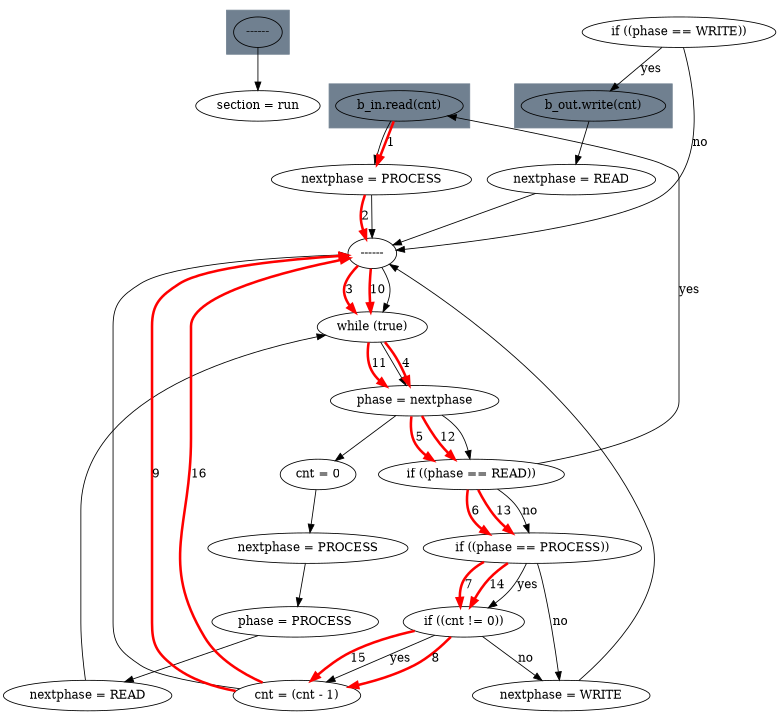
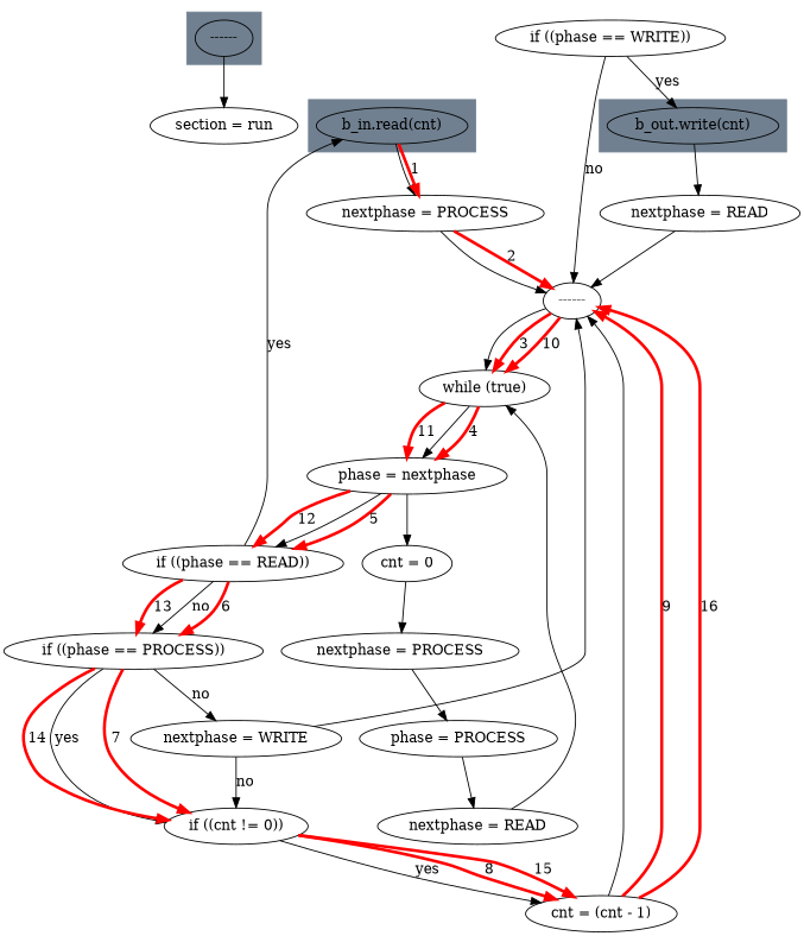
  digraph {
    rankdir=TD
    n1 [label="------"]
    n2 [label="b_in.read(cnt)"]
    n3 [label="b_out.write(cnt)"]
    n4 [label="section = run"]
    n5 [label="nextphase = PROCESS"]
    n6 [label="nextphase = READ"]
    n7 [label="cnt = 0"]
    n8 [label="nextphase = PROCESS"]
    n9 [label="phase = PROCESS"]
    n10 [label="nextphase = READ"]
    n11 [label="while (true)"]
    n12 [label="phase = nextphase"]
    n13 [label="if ((phase == READ))"]
    n14 [label="if ((phase == PROCESS))"]
    n15 [label="if ((cnt != 0))"]
    n16 [label="nextphase = WRITE"]
    n17 [label="------"]
    n18 [label="cnt = (cnt - 1)"]
    n19 [label="if ((phase == WRITE))"]
    subgraph cluster_1 {
      color=slategray
      style=filled
      n1
    }
    subgraph cluster_2 {
      color=slategray
      style=filled
      n2
    }
    subgraph cluster_3 {
      color=slategray
      style=filled
      n3
    }
    n1 -> n4
    n2 -> n5
    n2 -> n5 [color=red label=1 penwidth=3.0]
    n3 -> n6
    n5 -> n17
    n5 -> n17 [color=red label=2 penwidth=3.0]
    n6 -> n17
    n7 -> n8
    n8 -> n9
    n9 -> n10
    n10 -> n11
    n11 -> n12
    n11 -> n12 [color=red label=4 penwidth=3.0]
    n11 -> n12 [color=red label=11 penwidth=3.0]
    n12 -> n7
    n12 -> n13
    n12 -> n13 [color=red label=5 penwidth=3.0]
    n12 -> n13 [color=red label=12 penwidth=3.0]
    n13 -> n2 [label=yes]
    n13 -> n14 [label=no]
    n13 -> n14 [color=red label=6 penwidth=3.0]
    n13 -> n14 [color=red label=13 penwidth=3.0]
    n14 -> n15 [label=yes]
    n14 -> n15 [color=red label=7 penwidth=3.0]
    n14 -> n15 [color=red label=14 penwidth=3.0]
    n14 -> n16 [label=no]
-   n15 -> n16 [label=no]
+   n16 -> n15 [label=no]
    n15 -> n18 [label=yes]
    n15 -> n18 [color=red label=8 penwidth=3.0]
    n15 -> n18 [color=red label=15 penwidth=3.0]
    n16 -> n17
    n17 -> n11
    n17 -> n11 [color=red label=3 penwidth=3.0]
    n17 -> n11 [color=red label=10 penwidth=3.0]
    n18 -> n17
    n18 -> n17 [color=red label=9 penwidth=3.0]
    n18 -> n17 [color=red label=16 penwidth=3.0]
    n19 -> n3 [label=yes]
    n19 -> n17 [label=no]
  }
